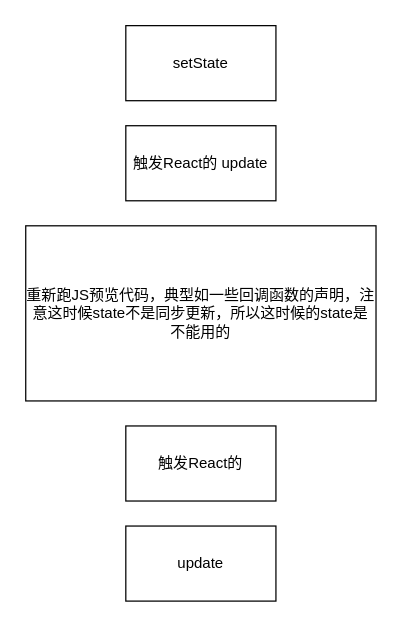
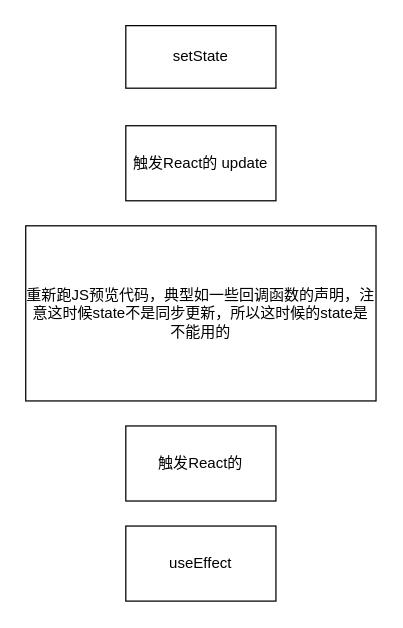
  <mxCell id="0" />
  <mxCell id="1" parent="0" />
- <mxCell id="2" value="setState" style="rounded=0;whiteSpace=wrap;html=1;" vertex="1" parent="1"><mxGeometry x="100" y="20" width="120" height="60" as="geometry" /></mxCell>
+ <mxCell id="2" value="setState" style="rounded=0;whiteSpace=wrap;html=1;" vertex="1" parent="1"><mxGeometry x="100" y="20" width="120" height="50" as="geometry" /></mxCell>
  <mxCell id="3" value="重新跑JS预览代码，典型如一些回调函数的声明，注意这时候state不是同步更新，所以这时候的state是不能用的" style="rounded=0;whiteSpace=wrap;html=1;" vertex="1" parent="1"><mxGeometry x="20" y="180" width="280" height="140" as="geometry" /></mxCell>
  <mxCell id="4" value="触发React的" style="rounded=0;whiteSpace=wrap;html=1;" vertex="1" parent="1"><mxGeometry x="100" y="340" width="120" height="60" as="geometry" /></mxCell>
  <mxCell id="5" value="触发React的 update" style="rounded=0;whiteSpace=wrap;html=1;" vertex="1" parent="1"><mxGeometry x="100" y="100" width="120" height="60" as="geometry" /></mxCell>
- <mxCell id="6" value="update" style="rounded=0;whiteSpace=wrap;html=1;" vertex="1" parent="1"><mxGeometry x="100" y="420" width="120" height="60" as="geometry" /></mxCell>
+ <mxCell id="6" value="useEffect" style="rounded=0;whiteSpace=wrap;html=1;" vertex="1" parent="1"><mxGeometry x="100" y="420" width="120" height="60" as="geometry" /></mxCell>
